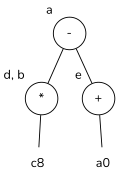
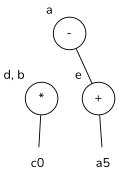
  digraph {
    fontname=Nunito
    node [fontname=Nunito shape=circle]
    edge [arrowhead=none arrowtail=none fontname=Nunito]
-   n1 [label=c8 shape=none]
+   n1 [label=c0 shape=none]
    n2 [label="*" xlabel="d, b"]
-   n3 [label=a0 shape=none]
+   n3 [label=a5 shape=none]
    n4 [label="+" xlabel=e]
    n5 [label="-" xlabel=a]
    n2 -> n1
    n4 -> n3
-   n5 -> n2
    n5 -> n4
  }
